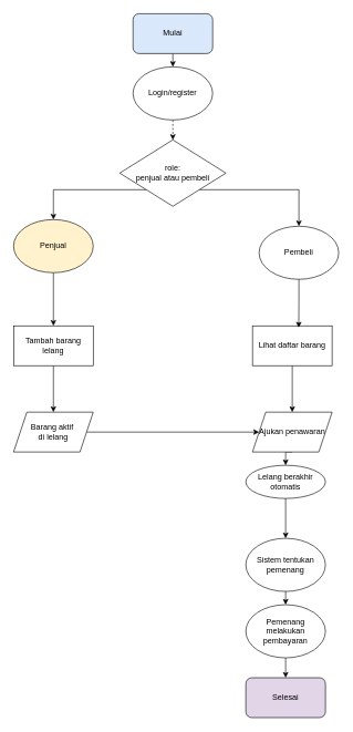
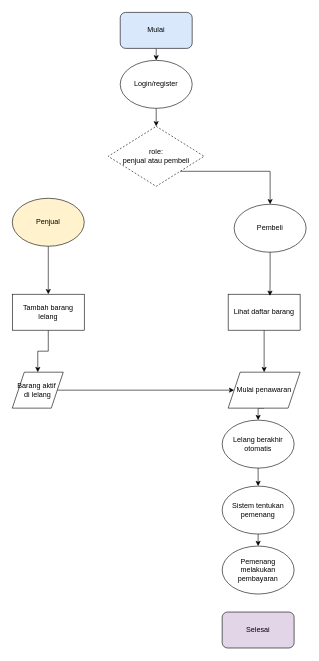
  <mxCell id="0" />
  <mxCell id="1" parent="0" />
  <mxCell id="2" style="edgeStyle=orthogonalEdgeStyle;rounded=0;orthogonalLoop=1;jettySize=auto;html=1;exitX=0.5;exitY=1;exitDx=0;exitDy=0;entryX=0.5;entryY=0;entryDx=0;entryDy=0;" edge="1" parent="1" source="3" target="5"><mxGeometry relative="1" as="geometry" /></mxCell>
  <mxCell id="3" value="Mulai" style="rounded=1;whiteSpace=wrap;html=1;fillColor=#dae8fc;" vertex="1" parent="1"><mxGeometry x="200" y="20" width="120" height="60" as="geometry" /></mxCell>
- <mxCell id="4" style="edgeStyle=orthogonalEdgeStyle;rounded=0;orthogonalLoop=1;jettySize=auto;html=1;exitX=0.5;exitY=1;exitDx=0;exitDy=0;entryX=0.5;entryY=0;entryDx=0;entryDy=0;dashed=1;" edge="1" parent="1" source="5" target="8"><mxGeometry relative="1" as="geometry" /></mxCell>
+ <mxCell id="4" style="edgeStyle=orthogonalEdgeStyle;rounded=0;orthogonalLoop=1;jettySize=auto;html=1;exitX=0.5;exitY=1;exitDx=0;exitDy=0;entryX=0.5;entryY=0;entryDx=0;entryDy=0;" edge="1" parent="1" source="5" target="8"><mxGeometry relative="1" as="geometry" /></mxCell>
  <mxCell id="5" value="Login/register" style="ellipse;whiteSpace=wrap;html=1;" vertex="1" parent="1"><mxGeometry x="200" y="100" width="120" height="80" as="geometry" /></mxCell>
- <mxCell id="6" style="edgeStyle=orthogonalEdgeStyle;rounded=0;orthogonalLoop=1;jettySize=auto;html=1;exitX=0;exitY=1;exitDx=0;exitDy=0;entryX=0.5;entryY=0;entryDx=0;entryDy=0;" edge="1" parent="1" source="8" target="10"><mxGeometry relative="1" as="geometry" /></mxCell>
  <mxCell id="7" style="edgeStyle=orthogonalEdgeStyle;rounded=0;orthogonalLoop=1;jettySize=auto;html=1;exitX=1;exitY=1;exitDx=0;exitDy=0;entryX=0.5;entryY=0;entryDx=0;entryDy=0;" edge="1" parent="1" source="8" target="11"><mxGeometry relative="1" as="geometry" /></mxCell>
- <mxCell id="8" value="role:&lt;div&gt;penjual atau pembeli&lt;/div&gt;" style="rhombus;whiteSpace=wrap;html=1;" vertex="1" parent="1"><mxGeometry x="180" y="210" width="160" height="100" as="geometry" /></mxCell>
+ <mxCell id="8" value="role:&lt;div&gt;penjual atau pembeli&lt;/div&gt;" style="rhombus;whiteSpace=wrap;html=1;dashed=1;" vertex="1" parent="1"><mxGeometry x="180" y="210" width="160" height="100" as="geometry" /></mxCell>
  <mxCell id="9" style="edgeStyle=orthogonalEdgeStyle;rounded=0;orthogonalLoop=1;jettySize=auto;html=1;exitX=0.5;exitY=1;exitDx=0;exitDy=0;entryX=0.5;entryY=0;entryDx=0;entryDy=0;" edge="1" parent="1" source="10" target="13"><mxGeometry relative="1" as="geometry" /></mxCell>
  <mxCell id="10" value="Penjual" style="ellipse;whiteSpace=wrap;html=1;fillColor=#fff2cc;" vertex="1" parent="1"><mxGeometry x="20" y="330" width="120" height="80" as="geometry" /></mxCell>
  <mxCell id="11" value="Pembeli" style="ellipse;whiteSpace=wrap;html=1;" vertex="1" parent="1"><mxGeometry x="390" y="340" width="120" height="80" as="geometry" /></mxCell>
  <mxCell id="12" style="edgeStyle=orthogonalEdgeStyle;rounded=0;orthogonalLoop=1;jettySize=auto;html=1;exitX=0.5;exitY=1;exitDx=0;exitDy=0;entryX=0.5;entryY=0;entryDx=0;entryDy=0;" edge="1" parent="1" source="13" target="18"><mxGeometry relative="1" as="geometry" /></mxCell>
  <mxCell id="13" value="Tambah barang lelang" style="rounded=0;whiteSpace=wrap;html=1;" vertex="1" parent="1"><mxGeometry x="20" y="490" width="120" height="60" as="geometry" /></mxCell>
  <mxCell id="14" style="edgeStyle=orthogonalEdgeStyle;rounded=0;orthogonalLoop=1;jettySize=auto;html=1;exitX=0.5;exitY=1;exitDx=0;exitDy=0;entryX=0.5;entryY=0;entryDx=0;entryDy=0;" edge="1" parent="1" source="15" target="20"><mxGeometry relative="1" as="geometry" /></mxCell>
  <mxCell id="15" value="Lihat daftar barang" style="rounded=0;whiteSpace=wrap;html=1;" vertex="1" parent="1"><mxGeometry x="380" y="490" width="120" height="60" as="geometry" /></mxCell>
  <mxCell id="16" style="edgeStyle=orthogonalEdgeStyle;rounded=0;orthogonalLoop=1;jettySize=auto;html=1;exitX=0.5;exitY=1;exitDx=0;exitDy=0;entryX=0.581;entryY=0.044;entryDx=0;entryDy=0;entryPerimeter=0;" edge="1" parent="1" source="11" target="15"><mxGeometry relative="1" as="geometry" /></mxCell>
  <mxCell id="17" style="edgeStyle=orthogonalEdgeStyle;rounded=0;orthogonalLoop=1;jettySize=auto;html=1;exitX=1;exitY=0.5;exitDx=0;exitDy=0;entryX=0;entryY=0.5;entryDx=0;entryDy=0;" edge="1" parent="1" source="18" target="20"><mxGeometry relative="1" as="geometry" /></mxCell>
- <mxCell id="18" value="Barang aktif&amp;nbsp;&lt;div&gt;di lelang&lt;/div&gt;" style="shape=parallelogram;perimeter=parallelogramPerimeter;whiteSpace=wrap;html=1;fixedSize=1;" vertex="1" parent="1"><mxGeometry x="20" y="620" width="120" height="60" as="geometry" /></mxCell>
+ <mxCell id="18" value="Barang aktif&amp;nbsp;&lt;div&gt;di lelang&lt;/div&gt;" style="shape=parallelogram;perimeter=parallelogramPerimeter;whiteSpace=wrap;html=1;fixedSize=1;" vertex="1" parent="1"><mxGeometry x="20" y="620" width="85" height="60" as="geometry" /></mxCell>
  <mxCell id="19" style="edgeStyle=orthogonalEdgeStyle;rounded=0;orthogonalLoop=1;jettySize=auto;html=1;exitX=0.5;exitY=1;exitDx=0;exitDy=0;entryX=0.5;entryY=0;entryDx=0;entryDy=0;" edge="1" parent="1" source="20" target="22"><mxGeometry relative="1" as="geometry" /></mxCell>
- <mxCell id="20" value="Ajukan penawaran" style="shape=parallelogram;perimeter=parallelogramPerimeter;whiteSpace=wrap;html=1;fixedSize=1;" vertex="1" parent="1"><mxGeometry x="380" y="620" width="120" height="60" as="geometry" /></mxCell>
+ <mxCell id="20" value="Mulai penawaran" style="shape=parallelogram;perimeter=parallelogramPerimeter;whiteSpace=wrap;html=1;fixedSize=1;" vertex="1" parent="1"><mxGeometry x="380" y="620" width="120" height="60" as="geometry" /></mxCell>
  <mxCell id="21" style="edgeStyle=orthogonalEdgeStyle;rounded=0;orthogonalLoop=1;jettySize=auto;html=1;exitX=0.5;exitY=1;exitDx=0;exitDy=0;entryX=0.5;entryY=0;entryDx=0;entryDy=0;" edge="1" parent="1" source="22" target="24"><mxGeometry relative="1" as="geometry" /></mxCell>
- <mxCell id="22" value="Lelang berakhir otomatis" style="ellipse;whiteSpace=wrap;html=1;" vertex="1" parent="1"><mxGeometry x="370" y="700" width="120" height="50" as="geometry" /></mxCell>
+ <mxCell id="22" value="Lelang berakhir otomatis" style="ellipse;whiteSpace=wrap;html=1;" vertex="1" parent="1"><mxGeometry x="370" y="700" width="120" height="80" as="geometry" /></mxCell>
  <mxCell id="23" style="edgeStyle=orthogonalEdgeStyle;rounded=0;orthogonalLoop=1;jettySize=auto;html=1;exitX=0.5;exitY=1;exitDx=0;exitDy=0;entryX=0.5;entryY=0;entryDx=0;entryDy=0;" edge="1" parent="1" source="24" target="26"><mxGeometry relative="1" as="geometry" /></mxCell>
  <mxCell id="24" value="Sistem tentukan pemenang" style="ellipse;whiteSpace=wrap;html=1;" vertex="1" parent="1"><mxGeometry x="370" y="810" width="120" height="80" as="geometry" /></mxCell>
- <mxCell id="25" style="edgeStyle=orthogonalEdgeStyle;rounded=0;orthogonalLoop=1;jettySize=auto;html=1;exitX=0.5;exitY=1;exitDx=0;exitDy=0;entryX=0.5;entryY=0;entryDx=0;entryDy=0;" edge="1" parent="1" source="26" target="27"><mxGeometry relative="1" as="geometry" /></mxCell>
  <mxCell id="26" value="Pemenang melakukan pembayaran" style="ellipse;whiteSpace=wrap;html=1;" vertex="1" parent="1"><mxGeometry x="370" y="910" width="120" height="80" as="geometry" /></mxCell>
  <mxCell id="27" value="Selesai" style="rounded=1;whiteSpace=wrap;html=1;fillColor=#e1d5e7;" vertex="1" parent="1"><mxGeometry x="370" y="1020" width="120" height="60" as="geometry" /></mxCell>
